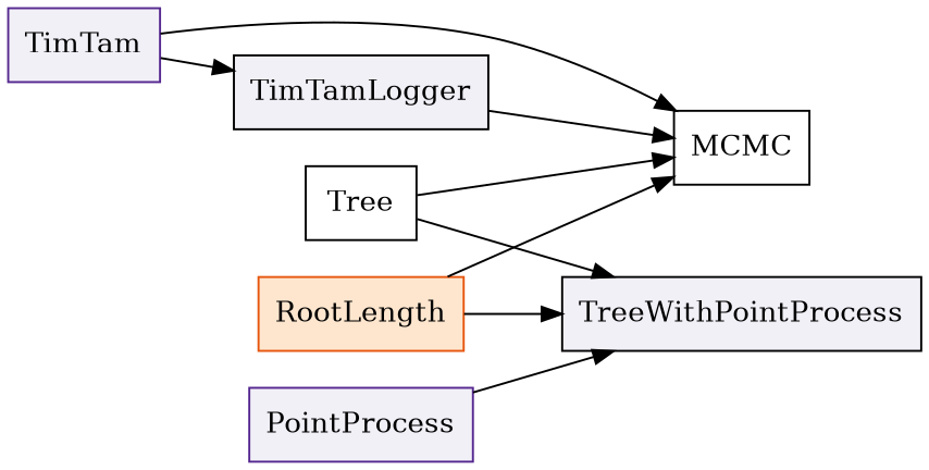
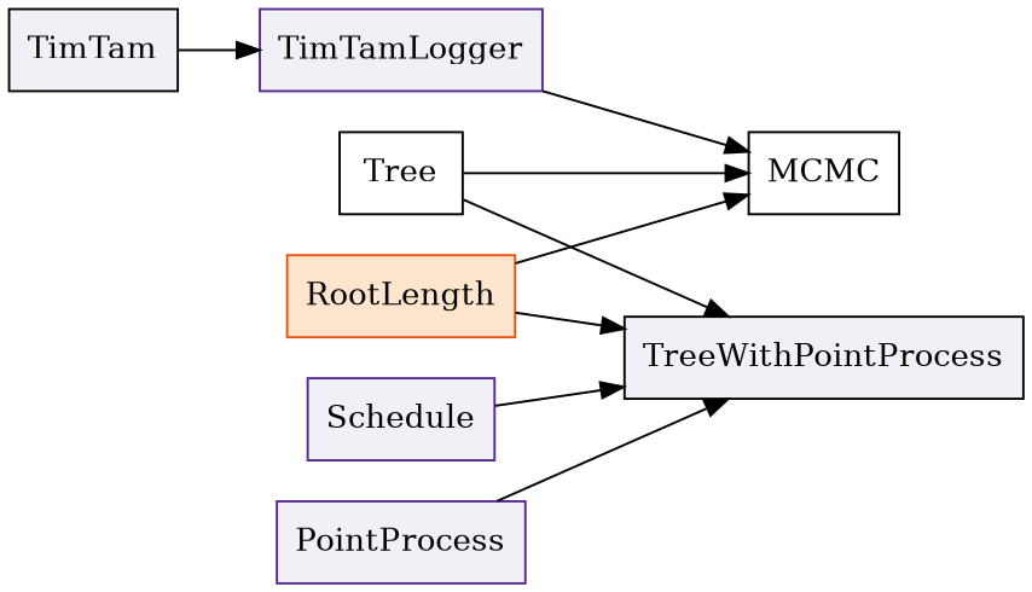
  digraph {
    rankdir=LR
    node [color="#54278f" fillcolor="#f2f0f7" shape=box style=filled]
-   TimTam
-   TimTamLogger [color=black]
+   TimTam [color=black]
+   TimTamLogger
    MCMC [color="" fillcolor="" style=""]
    TreeWithPointProcess [color=black]
    PointProcess
+   Schedule
    RootLength [color="#e6550d" fillcolor="#fee6ce"]
    Tree [color="" fillcolor="" style=""]
    TimTam -> TimTamLogger
-   TimTam -> MCMC
    TimTamLogger -> MCMC
    PointProcess -> TreeWithPointProcess
+   Schedule -> TreeWithPointProcess
    RootLength -> MCMC
    RootLength -> TreeWithPointProcess
    Tree -> MCMC
    Tree -> TreeWithPointProcess
  }
